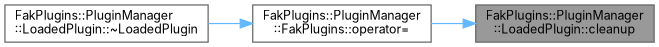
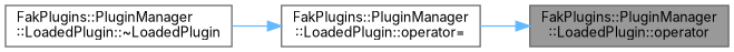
  digraph {
    fontname=Inter
    rankdir=RL
    node [color=grey40 fillcolor=white fontname=Inter fontsize=10 shape=box style=filled]
    edge [color=steelblue1 dir=back fontname=Inter fontsize=10 labelfontname=Helvetica labelfontsize=10 style=solid]
-   n1 [color=gray40 fillcolor=grey60 fontcolor=black height=0.2 label="FakPlugins::PluginManager\l::LoadedPlugin::cleanup" width=0.4]
-   n2 [height=0.2 label="FakPlugins::PluginManager\l::FakPlugins::operator=" width=0.4]
+   n1 [color=gray40 fillcolor=grey60 fontcolor=black height=0.2 label="FakPlugins::PluginManager\l::LoadedPlugin::operator" width=0.4]
+   n2 [height=0.2 label="FakPlugins::PluginManager\l::LoadedPlugin::operator=" width=0.4]
    n3 [height=0.2 label="FakPlugins::PluginManager\l::LoadedPlugin::~LoadedPlugin" width=0.4]
    n1 -> n2
    n2 -> n3
  }
